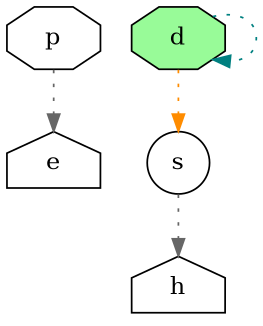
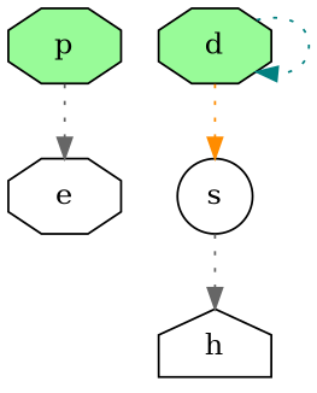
  digraph {
    node [color=black fillcolor=white shape=house style=filled]
    edge [color=gray40 style=dotted]
-   e
+   e [shape=octagon]
    d [fillcolor=palegreen shape=octagon]
    s [shape=circle]
-   p [shape=octagon]
+   p [fillcolor=palegreen shape=octagon]
    h
    d -> d [color=teal]
    d -> s [color=darkorange]
    s -> h
    p -> e
  }
